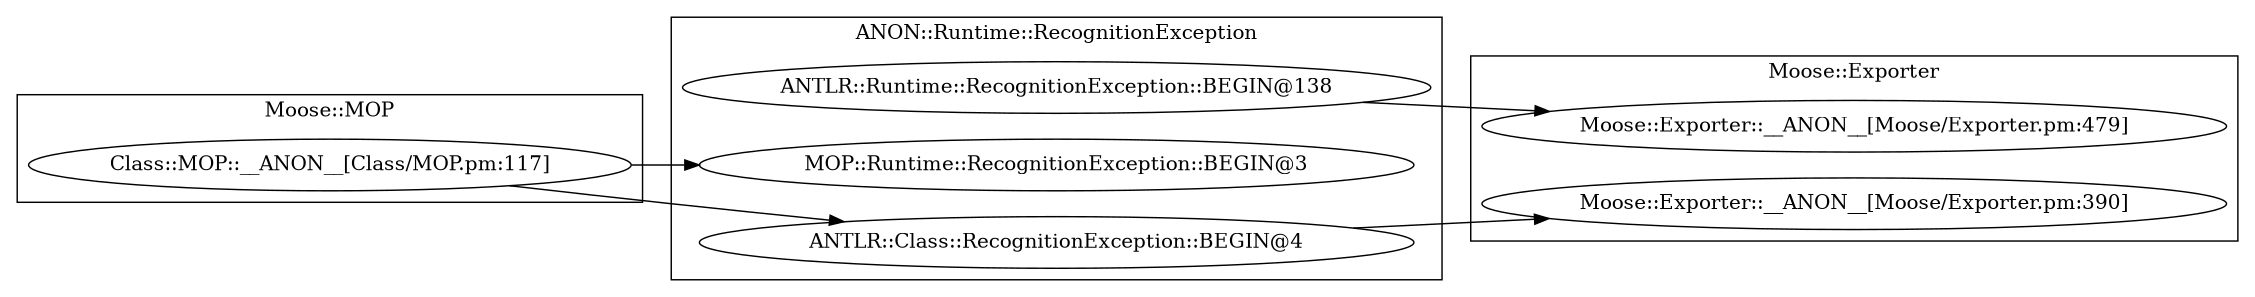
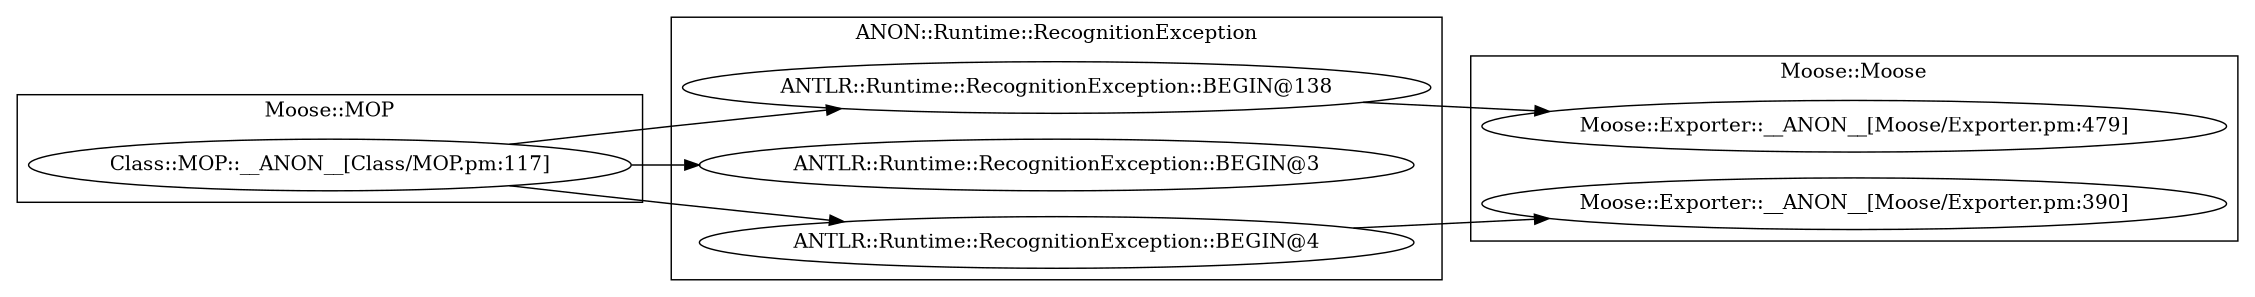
  digraph {
    rankdir=LR
    "Class::MOP::__ANON__[Class/MOP.pm:117]"
    "Moose::Exporter::__ANON__[Moose/Exporter.pm:479]"
    "Moose::Exporter::__ANON__[Moose/Exporter.pm:390]"
    "ANTLR::Runtime::RecognitionException::BEGIN@138"
-   "ANTLR::Runtime::RecognitionException::BEGIN@3" [label="MOP::Runtime::RecognitionException::BEGIN@3"]
-   "ANTLR::Runtime::RecognitionException::BEGIN@4" [label="ANTLR::Class::RecognitionException::BEGIN@4"]
+   "ANTLR::Runtime::RecognitionException::BEGIN@3"
+   "ANTLR::Runtime::RecognitionException::BEGIN@4"
    subgraph cluster_1 {
      label="Moose::MOP"
      "Class::MOP::__ANON__[Class/MOP.pm:117]"
    }
    subgraph cluster_2 {
-     label="Moose::Exporter"
+     label="Moose::Moose"
      "Moose::Exporter::__ANON__[Moose/Exporter.pm:479]"
      "Moose::Exporter::__ANON__[Moose/Exporter.pm:390]"
    }
    subgraph cluster_3 {
      label="ANON::Runtime::RecognitionException"
      "ANTLR::Runtime::RecognitionException::BEGIN@138"
      "ANTLR::Runtime::RecognitionException::BEGIN@3"
      "ANTLR::Runtime::RecognitionException::BEGIN@4"
    }
+   "Class::MOP::__ANON__[Class/MOP.pm:117]" -> "ANTLR::Runtime::RecognitionException::BEGIN@138"
    "Class::MOP::__ANON__[Class/MOP.pm:117]" -> "ANTLR::Runtime::RecognitionException::BEGIN@3"
    "Class::MOP::__ANON__[Class/MOP.pm:117]" -> "ANTLR::Runtime::RecognitionException::BEGIN@4"
    "ANTLR::Runtime::RecognitionException::BEGIN@138" -> "Moose::Exporter::__ANON__[Moose/Exporter.pm:479]"
    "ANTLR::Runtime::RecognitionException::BEGIN@4" -> "Moose::Exporter::__ANON__[Moose/Exporter.pm:390]"
  }
